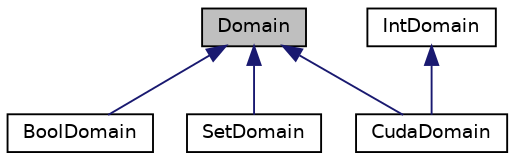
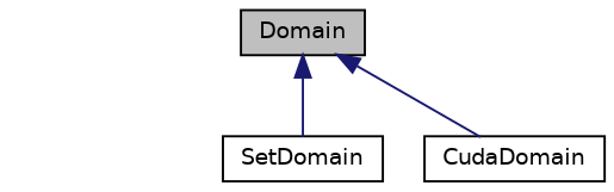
  digraph {
    node [color=black fillcolor=white fontname=Helvetica fontsize=10 shape=record style=filled]
    edge [color=midnightblue dir=back fontname=Helvetica fontsize=10 labelfontname=Helvetica labelfontsize=10 style=solid]
    n1 [fillcolor=grey75 fontcolor=black height=0.2 label=Domain width=0.4]
-   n2 [height=0.2 label=BoolDomain width=0.4]
    n3 [height=0.2 label=SetDomain width=0.4]
    n4 [height=0.2 label=CudaDomain width=0.4]
-   n5 [height=0.2 label=IntDomain width=0.4]
-   n1 -> n2
    n1 -> n3
    n1 -> n4
-   n5 -> n4
  }
